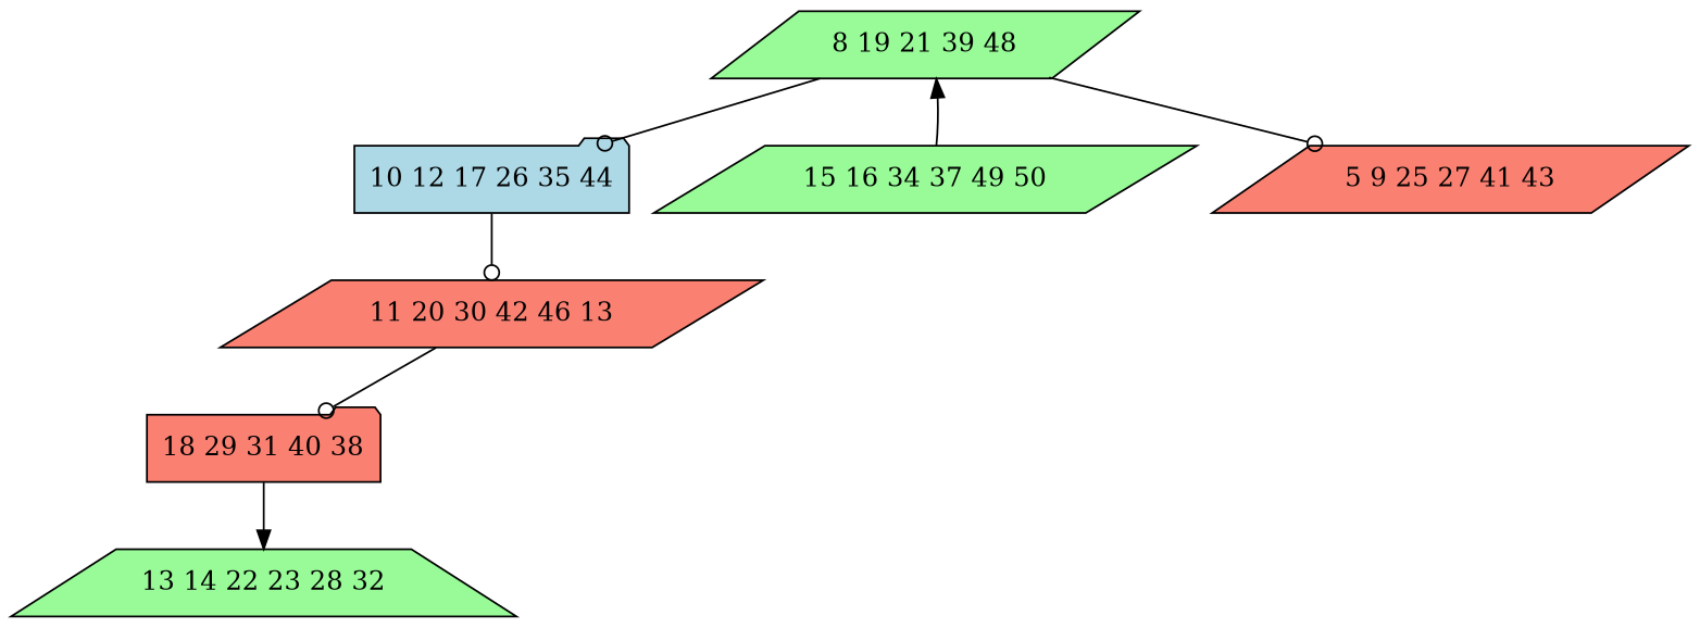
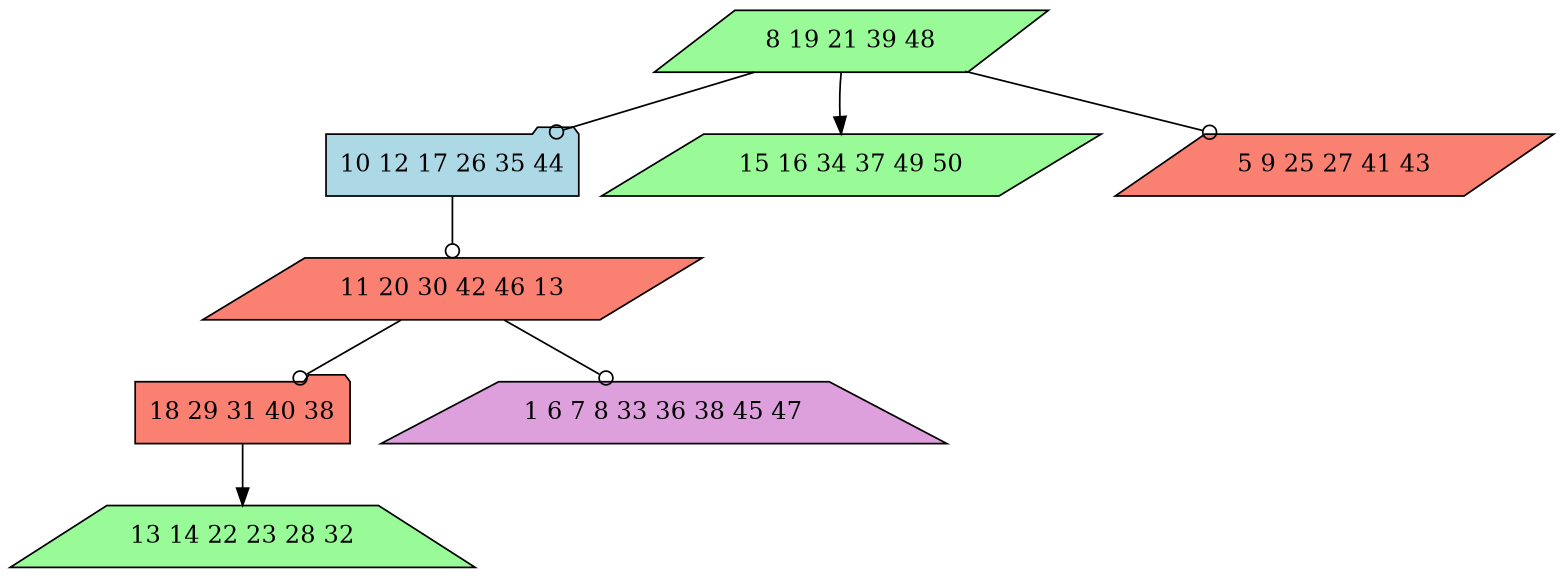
  digraph {
    node [fillcolor=palegreen shape=parallelogram style=filled]
    edge [arrowhead=odot]
    n1 [label="8 19 21 39 48"]
    n2 [fillcolor=lightblue label="10 12 17 26 35 44" shape=folder]
    n3 [label="15 16 34 37 49 50"]
    n4 [fillcolor=salmon label="5 9 25 27 41 43"]
    n5 [fillcolor=salmon label="11 20 30 42 46 13"]
    n6 [fillcolor=salmon label="18 29 31 40 38" shape=folder]
+   n7 [fillcolor=plum label="1 6 7 8 33 36 38 45 47" shape=trapezium]
    n8 [label="13 14 22 23 28 32" shape=trapezium]
    n1 -> n2
-   n3 -> n1 [arrowhead=normal]
+   n1 -> n3 [arrowhead=normal]
    n1 -> n4
    n2 -> n5
    n5 -> n6
+   n5 -> n7
    n6 -> n8 [arrowhead=normal]
  }
